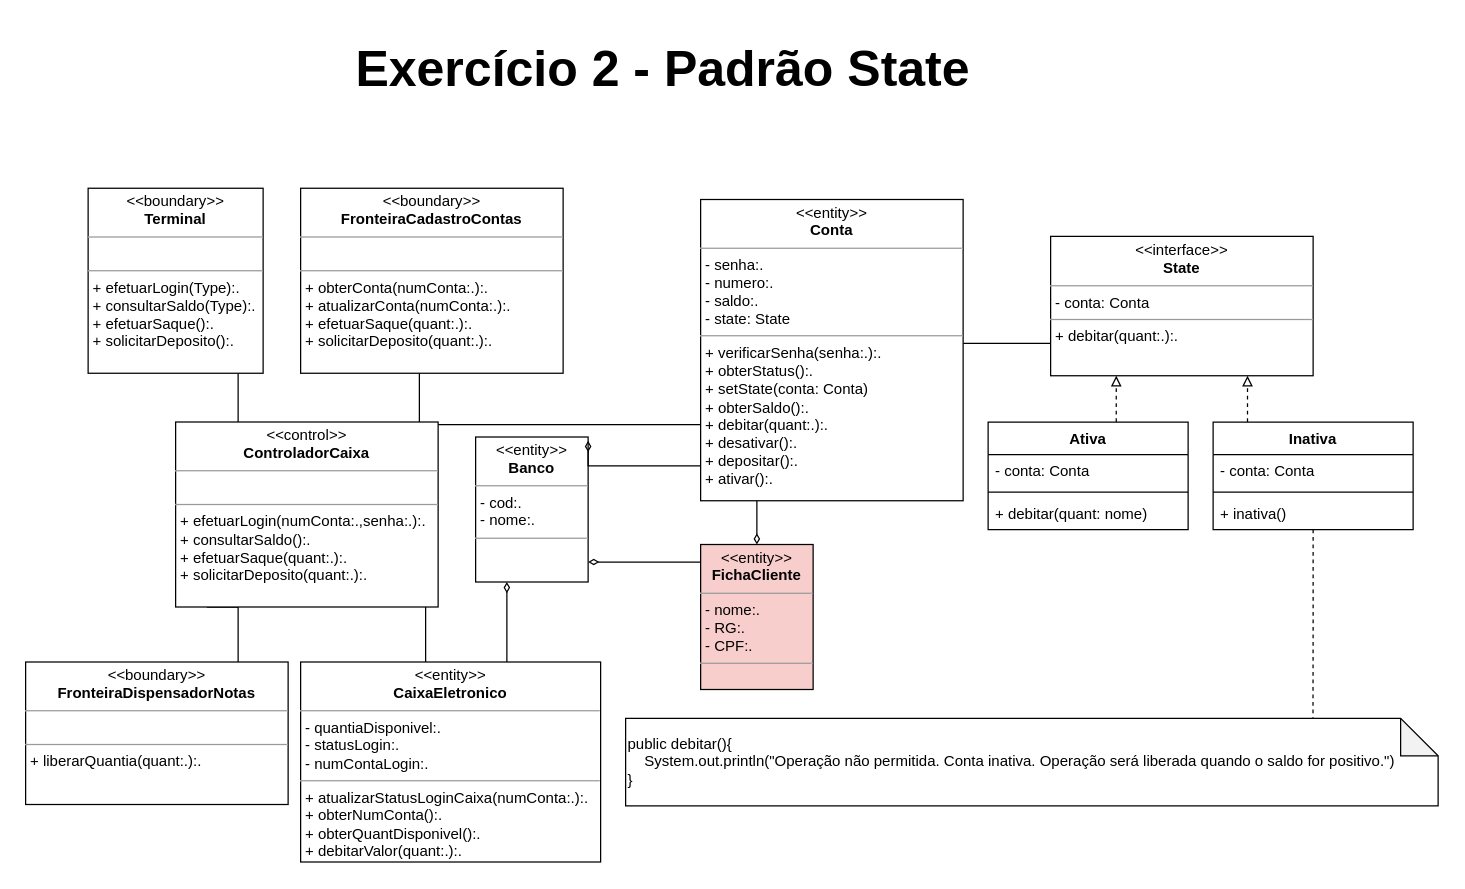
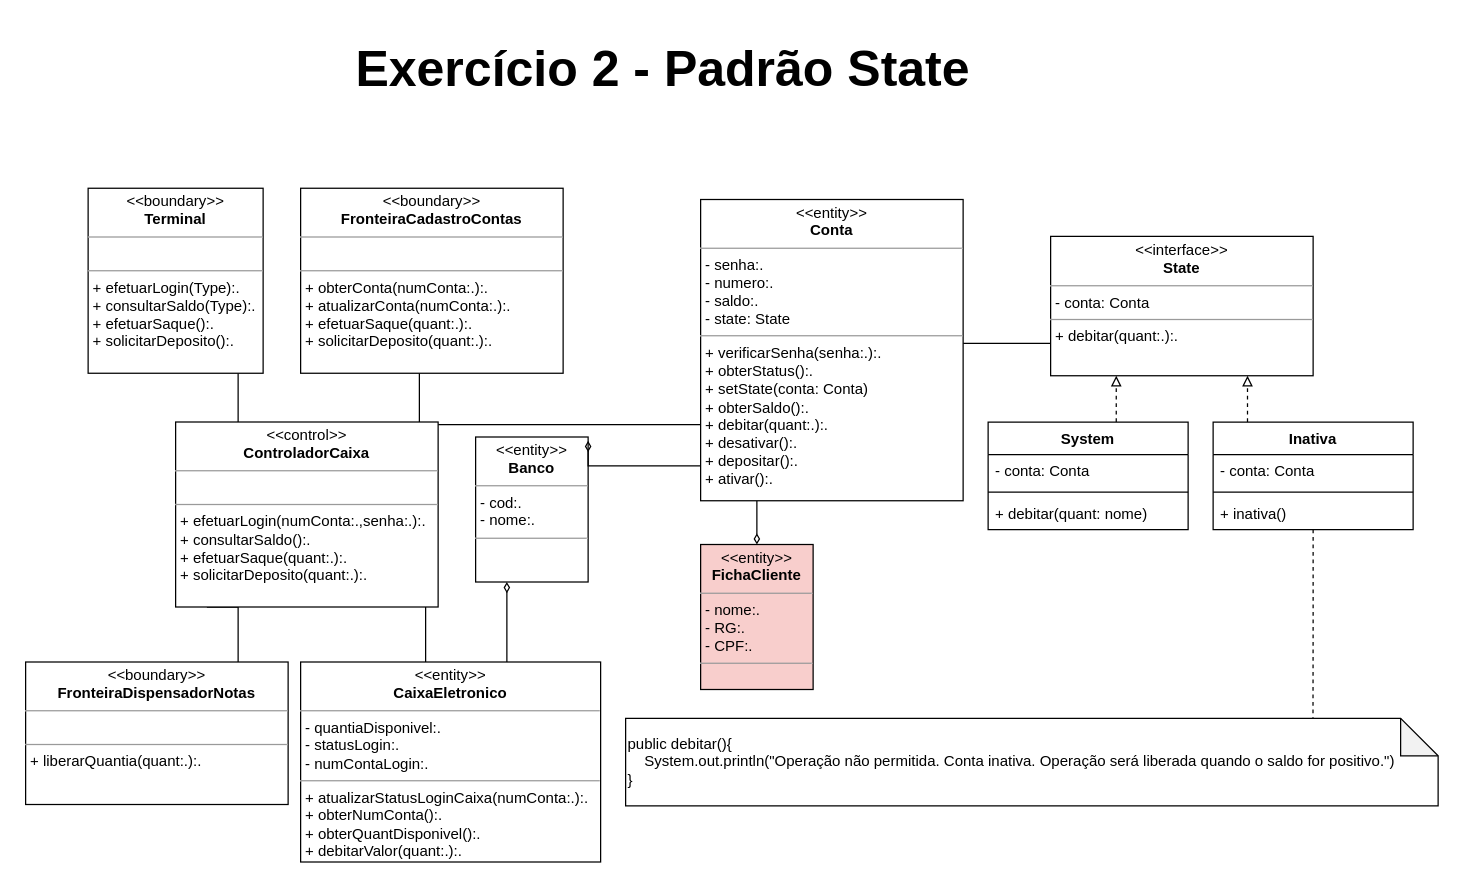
  <mxCell id="0" />
  <mxCell id="1" parent="0" />
  <mxCell id="2" value="" style="edgeStyle=orthogonalEdgeStyle;rounded=0;orthogonalLoop=1;jettySize=auto;html=1;endArrow=none;endFill=0;" parent="1" source="3" target="8" edge="1"><mxGeometry relative="1" as="geometry"><Array as="points"><mxPoint x="190" y="317" /><mxPoint x="190" y="317" /></Array></mxGeometry></mxCell>
  <mxCell id="3" value="&lt;p style=&quot;margin:0px;margin-top:4px;text-align:center;&quot;&gt;&lt;i&gt;&amp;lt;&amp;lt;&lt;/i&gt;boundary&lt;i&gt;&amp;gt;&amp;gt;&lt;/i&gt;&lt;br&gt;&lt;b&gt;Terminal&lt;/b&gt;&lt;/p&gt;&lt;hr size=&quot;1&quot;&gt;&lt;p style=&quot;margin:0px;margin-left:4px;&quot;&gt;&lt;br&gt;&lt;/p&gt;&lt;hr size=&quot;1&quot;&gt;&lt;p style=&quot;margin:0px;margin-left:4px;&quot;&gt;+ efetuarLogin(Type):.&lt;br&gt;+ consultarSaldo(Type):.&lt;/p&gt;&lt;p style=&quot;margin:0px;margin-left:4px;&quot;&gt;+ efetuarSaque():.&lt;/p&gt;&lt;p style=&quot;margin:0px;margin-left:4px;&quot;&gt;+ solicitarDeposito():.&lt;/p&gt;" style="verticalAlign=top;align=left;overflow=fill;fontSize=12;fontFamily=Helvetica;html=1;" parent="1" vertex="1"><mxGeometry x="70" y="150" width="140" height="148" as="geometry" /></mxCell>
  <mxCell id="4" value="" style="edgeStyle=orthogonalEdgeStyle;rounded=0;orthogonalLoop=1;jettySize=auto;html=1;endArrow=none;endFill=0;" parent="1" source="8" target="9" edge="1"><mxGeometry relative="1" as="geometry"><Array as="points"><mxPoint x="335" y="307" /><mxPoint x="335" y="307" /></Array></mxGeometry></mxCell>
  <mxCell id="5" value="" style="edgeStyle=orthogonalEdgeStyle;rounded=0;orthogonalLoop=1;jettySize=auto;html=1;endArrow=none;endFill=0;" parent="1" target="10" edge="1"><mxGeometry relative="1" as="geometry"><mxPoint x="165" y="485" as="sourcePoint" /><Array as="points"><mxPoint x="190" y="485" /></Array></mxGeometry></mxCell>
  <mxCell id="6" value="" style="edgeStyle=orthogonalEdgeStyle;rounded=0;orthogonalLoop=1;jettySize=auto;html=1;endArrow=none;endFill=0;" parent="1" source="8" target="12" edge="1"><mxGeometry relative="1" as="geometry"><Array as="points"><mxPoint x="340" y="519" /><mxPoint x="340" y="519" /></Array></mxGeometry></mxCell>
  <mxCell id="7" value="" style="edgeStyle=orthogonalEdgeStyle;rounded=0;orthogonalLoop=1;jettySize=auto;html=1;endArrow=none;endFill=0;" parent="1" source="8" target="17" edge="1"><mxGeometry relative="1" as="geometry"><Array as="points"><mxPoint x="510" y="339" /><mxPoint x="510" y="339" /></Array></mxGeometry></mxCell>
  <mxCell id="8" value="&lt;p style=&quot;margin:0px;margin-top:4px;text-align:center;&quot;&gt;&lt;i&gt;&amp;lt;&amp;lt;&lt;/i&gt;control&lt;i&gt;&amp;gt;&amp;gt;&lt;/i&gt;&lt;br&gt;&lt;b&gt;ControladorCaixa&lt;/b&gt;&lt;/p&gt;&lt;hr size=&quot;1&quot;&gt;&lt;p style=&quot;margin:0px;margin-left:4px;&quot;&gt;&lt;br&gt;&lt;/p&gt;&lt;hr size=&quot;1&quot;&gt;&lt;p style=&quot;margin:0px;margin-left:4px;&quot;&gt;+ efetuarLogin(numConta:.,senha:.):.&lt;br&gt;+ consultarSaldo():.&lt;/p&gt;&lt;p style=&quot;margin:0px;margin-left:4px;&quot;&gt;+ efetuarSaque(quant:.):.&lt;/p&gt;&lt;p style=&quot;margin:0px;margin-left:4px;&quot;&gt;+ solicitarDeposito(quant:.):.&lt;/p&gt;" style="verticalAlign=top;align=left;overflow=fill;fontSize=12;fontFamily=Helvetica;html=1;" parent="1" vertex="1"><mxGeometry x="140" y="337" width="210" height="148" as="geometry" /></mxCell>
  <mxCell id="9" value="&lt;p style=&quot;margin:0px;margin-top:4px;text-align:center;&quot;&gt;&lt;i&gt;&amp;lt;&amp;lt;&lt;/i&gt;boundary&lt;i&gt;&amp;gt;&amp;gt;&lt;/i&gt;&lt;br&gt;&lt;b&gt;FronteiraCadastroContas&lt;/b&gt;&lt;/p&gt;&lt;hr size=&quot;1&quot;&gt;&lt;p style=&quot;margin:0px;margin-left:4px;&quot;&gt;&lt;br&gt;&lt;/p&gt;&lt;hr size=&quot;1&quot;&gt;&lt;p style=&quot;margin:0px;margin-left:4px;&quot;&gt;+ obterConta(numConta:.):.&lt;br&gt;+ atualizarConta(numConta:.):.&lt;/p&gt;&lt;p style=&quot;margin:0px;margin-left:4px;&quot;&gt;+ efetuarSaque(quant:.):.&lt;/p&gt;&lt;p style=&quot;margin:0px;margin-left:4px;&quot;&gt;+ solicitarDeposito(quant:.):.&lt;/p&gt;" style="verticalAlign=top;align=left;overflow=fill;fontSize=12;fontFamily=Helvetica;html=1;" parent="1" vertex="1"><mxGeometry x="240" y="150" width="210" height="148" as="geometry" /></mxCell>
  <mxCell id="10" value="&lt;p style=&quot;margin:0px;margin-top:4px;text-align:center;&quot;&gt;&lt;i&gt;&amp;lt;&amp;lt;&lt;/i&gt;boundary&lt;i&gt;&amp;gt;&amp;gt;&lt;/i&gt;&lt;br&gt;&lt;b&gt;FronteiraDispensadorNotas&lt;/b&gt;&lt;/p&gt;&lt;hr size=&quot;1&quot;&gt;&lt;p style=&quot;margin:0px;margin-left:4px;&quot;&gt;&lt;br&gt;&lt;/p&gt;&lt;hr size=&quot;1&quot;&gt;&lt;p style=&quot;margin:0px;margin-left:4px;&quot;&gt;+ liberarQuantia(quant:.):.&lt;br&gt;&lt;/p&gt;" style="verticalAlign=top;align=left;overflow=fill;fontSize=12;fontFamily=Helvetica;html=1;" parent="1" vertex="1"><mxGeometry x="20" y="529" width="210" height="114" as="geometry" /></mxCell>
  <mxCell id="11" value="" style="edgeStyle=orthogonalEdgeStyle;rounded=0;orthogonalLoop=1;jettySize=auto;html=1;endArrow=diamondThin;endFill=0;" parent="1" source="12" target="13" edge="1"><mxGeometry relative="1" as="geometry"><Array as="points"><mxPoint x="405" y="519" /><mxPoint x="405" y="519" /></Array></mxGeometry></mxCell>
  <mxCell id="12" value="&lt;p style=&quot;margin:0px;margin-top:4px;text-align:center;&quot;&gt;&lt;i&gt;&amp;lt;&amp;lt;&lt;/i&gt;entity&lt;i&gt;&amp;gt;&amp;gt;&lt;/i&gt;&lt;br&gt;&lt;b&gt;CaixaEletronico&lt;/b&gt;&lt;/p&gt;&lt;hr size=&quot;1&quot;&gt;&lt;p style=&quot;margin:0px;margin-left:4px;&quot;&gt;- quantiaDisponivel:.&lt;/p&gt;&lt;p style=&quot;margin:0px;margin-left:4px;&quot;&gt;- statusLogin:.&lt;/p&gt;&lt;p style=&quot;margin:0px;margin-left:4px;&quot;&gt;- numContaLogin:.&lt;/p&gt;&lt;hr size=&quot;1&quot;&gt;&lt;p style=&quot;margin:0px;margin-left:4px;&quot;&gt;+ atualizarStatusLoginCaixa(numConta:.):.&lt;br&gt;+ obterNumConta():.&lt;/p&gt;&lt;p style=&quot;margin:0px;margin-left:4px;&quot;&gt;+ obterQuantDisponivel():.&lt;/p&gt;&lt;p style=&quot;margin:0px;margin-left:4px;&quot;&gt;+ debitarValor(quant:.):.&lt;/p&gt;" style="verticalAlign=top;align=left;overflow=fill;fontSize=12;fontFamily=Helvetica;html=1;" parent="1" vertex="1"><mxGeometry x="240" y="529" width="240" height="160" as="geometry" /></mxCell>
  <mxCell id="13" value="&lt;p style=&quot;margin:0px;margin-top:4px;text-align:center;&quot;&gt;&lt;i&gt;&amp;lt;&amp;lt;&lt;/i&gt;entity&lt;i&gt;&amp;gt;&amp;gt;&lt;/i&gt;&lt;br&gt;&lt;b&gt;Banco&lt;/b&gt;&lt;/p&gt;&lt;hr size=&quot;1&quot;&gt;&lt;p style=&quot;margin:0px;margin-left:4px;&quot;&gt;- cod:.&lt;/p&gt;&lt;p style=&quot;margin:0px;margin-left:4px;&quot;&gt;- nome:.&lt;br&gt;&lt;/p&gt;&lt;hr size=&quot;1&quot;&gt;&lt;p style=&quot;margin:0px;margin-left:4px;&quot;&gt;&lt;br&gt;&lt;/p&gt;" style="verticalAlign=top;align=left;overflow=fill;fontSize=12;fontFamily=Helvetica;html=1;" parent="1" vertex="1"><mxGeometry x="380" y="349" width="90" height="116" as="geometry" /></mxCell>
  <mxCell id="14" style="edgeStyle=orthogonalEdgeStyle;rounded=0;orthogonalLoop=1;jettySize=auto;html=1;endArrow=diamondThin;endFill=0;entryX=1;entryY=0.026;entryDx=0;entryDy=0;entryPerimeter=0;startArrow=none;startFill=0;jumpSize=6;" parent="1" source="17" target="13" edge="1"><mxGeometry relative="1" as="geometry"><mxPoint x="470" y="379" as="targetPoint" /><Array as="points"><mxPoint x="540" y="372" /><mxPoint x="540" y="372" /></Array></mxGeometry></mxCell>
  <mxCell id="15" value="" style="edgeStyle=orthogonalEdgeStyle;rounded=0;jumpSize=6;orthogonalLoop=1;jettySize=auto;html=1;startArrow=none;startFill=0;endArrow=diamondThin;endFill=0;startSize=0;sourcePerimeterSpacing=0;strokeWidth=1;" parent="1" source="17" target="19" edge="1"><mxGeometry relative="1" as="geometry"><Array as="points"><mxPoint x="605" y="409" /><mxPoint x="605" y="409" /></Array></mxGeometry></mxCell>
  <mxCell id="16" value="" style="edgeStyle=orthogonalEdgeStyle;rounded=0;orthogonalLoop=1;jettySize=auto;html=1;endArrow=none;endFill=0;" edge="1" parent="1" source="17" target="21"><mxGeometry relative="1" as="geometry"><Array as="points"><mxPoint x="830" y="274" /><mxPoint x="830" y="274" /></Array></mxGeometry></mxCell>
  <mxCell id="17" value="&lt;p style=&quot;margin:0px;margin-top:4px;text-align:center;&quot;&gt;&lt;i&gt;&amp;lt;&amp;lt;&lt;/i&gt;entity&lt;i&gt;&amp;gt;&amp;gt;&lt;/i&gt;&lt;br&gt;&lt;b&gt;Conta&lt;/b&gt;&lt;/p&gt;&lt;hr size=&quot;1&quot;&gt;&lt;p style=&quot;margin:0px;margin-left:4px;&quot;&gt;- senha:.&lt;/p&gt;&lt;p style=&quot;margin:0px;margin-left:4px;&quot;&gt;- numero:.&lt;/p&gt;&lt;p style=&quot;margin:0px;margin-left:4px;&quot;&gt;- saldo:.&lt;/p&gt;&lt;p style=&quot;margin:0px;margin-left:4px;&quot;&gt;- state: State&lt;/p&gt;&lt;hr size=&quot;1&quot;&gt;&lt;p style=&quot;margin:0px;margin-left:4px;&quot;&gt;+ verificarSenha(senha:.):.&lt;br&gt;+ obterStatus():.&lt;/p&gt;&lt;p style=&quot;margin:0px;margin-left:4px;&quot;&gt;+ setState(conta: Conta)&lt;/p&gt;&lt;p style=&quot;margin:0px;margin-left:4px;&quot;&gt;+ obterSaldo():.&lt;/p&gt;&lt;p style=&quot;margin:0px;margin-left:4px;&quot;&gt;+ debitar(quant:.):.&lt;/p&gt;&lt;p style=&quot;margin:0px;margin-left:4px;&quot;&gt;+ desativar():.&lt;/p&gt;&lt;p style=&quot;margin:0px;margin-left:4px;&quot;&gt;+ depositar():.&lt;/p&gt;&lt;p style=&quot;margin:0px;margin-left:4px;&quot;&gt;+ ativar():.&lt;/p&gt;" style="verticalAlign=top;align=left;overflow=fill;fontSize=12;fontFamily=Helvetica;html=1;" parent="1" vertex="1"><mxGeometry x="560" y="159" width="210" height="241" as="geometry" /></mxCell>
- <mxCell id="18" value="" style="edgeStyle=orthogonalEdgeStyle;rounded=0;jumpSize=6;orthogonalLoop=1;jettySize=auto;html=1;startArrow=none;startFill=0;endArrow=diamondThin;endFill=0;startSize=0;sourcePerimeterSpacing=0;strokeWidth=1;" parent="1" source="19" target="13" edge="1"><mxGeometry relative="1" as="geometry"><Array as="points"><mxPoint x="490" y="449" /><mxPoint x="490" y="449" /></Array></mxGeometry></mxCell>
  <mxCell id="19" value="&lt;p style=&quot;margin:0px;margin-top:4px;text-align:center;&quot;&gt;&lt;i&gt;&amp;lt;&amp;lt;&lt;/i&gt;entity&lt;i&gt;&amp;gt;&amp;gt;&lt;/i&gt;&lt;br&gt;&lt;b&gt;FichaCliente&lt;/b&gt;&lt;/p&gt;&lt;hr size=&quot;1&quot;&gt;&lt;p style=&quot;margin:0px;margin-left:4px;&quot;&gt;- nome:.&lt;/p&gt;&lt;p style=&quot;margin:0px;margin-left:4px;&quot;&gt;- RG:.&lt;br&gt;&lt;/p&gt;&lt;p style=&quot;margin:0px;margin-left:4px;&quot;&gt;- CPF:.&lt;/p&gt;&lt;hr size=&quot;1&quot;&gt;&lt;p style=&quot;margin:0px;margin-left:4px;&quot;&gt;&lt;br&gt;&lt;/p&gt;" style="verticalAlign=top;align=left;overflow=fill;fontSize=12;fontFamily=Helvetica;html=1;fillColor=#f8cecc;" parent="1" vertex="1"><mxGeometry x="560" y="435" width="90" height="116" as="geometry" /></mxCell>
  <mxCell id="20" value="Exercício 2 - Padrão State" style="text;align=center;fontStyle=1;verticalAlign=middle;spacingLeft=3;spacingRight=3;strokeColor=none;rotatable=0;points=[[0,0.5],[1,0.5]];portConstraint=eastwest;fontSize=40;labelBorderColor=none;fillColor=none;strokeWidth=0;" parent="1" vertex="1"><mxGeometry x="270" y="20" width="520" height="60" as="geometry" /></mxCell>
  <mxCell id="21" value="&lt;p style=&quot;margin:0px;margin-top:4px;text-align:center;&quot;&gt;&lt;i&gt;&amp;lt;&amp;lt;&lt;/i&gt;interface&lt;i&gt;&amp;gt;&amp;gt;&lt;/i&gt;&lt;br&gt;&lt;b&gt;State&lt;/b&gt;&lt;/p&gt;&lt;hr size=&quot;1&quot;&gt;&lt;p style=&quot;margin:0px;margin-left:4px;&quot;&gt;- conta: Conta&lt;/p&gt;&lt;hr size=&quot;1&quot;&gt;&lt;p style=&quot;margin:0px;margin-left:4px;&quot;&gt;&lt;span style=&quot;background-color: initial;&quot;&gt;+ debitar(quant:.):.&lt;/span&gt;&lt;/p&gt;" style="verticalAlign=top;align=left;overflow=fill;fontSize=12;fontFamily=Helvetica;html=1;" vertex="1" parent="1"><mxGeometry x="840" y="188.5" width="210" height="111.5" as="geometry" /></mxCell>
  <mxCell id="22" style="edgeStyle=orthogonalEdgeStyle;rounded=0;orthogonalLoop=1;jettySize=auto;html=1;entryX=0.25;entryY=1;entryDx=0;entryDy=0;endArrow=block;endFill=0;dashed=1;" edge="1" parent="1" source="23" target="21"><mxGeometry relative="1" as="geometry"><Array as="points"><mxPoint x="893" y="400" /><mxPoint x="893" y="400" /></Array></mxGeometry></mxCell>
- <mxCell id="23" value="Ativa" style="swimlane;fontStyle=1;align=center;verticalAlign=top;childLayout=stackLayout;horizontal=1;startSize=26;horizontalStack=0;resizeParent=1;resizeParentMax=0;resizeLast=0;collapsible=1;marginBottom=0;" vertex="1" parent="1"><mxGeometry x="790" y="337" width="160" height="86" as="geometry" /></mxCell>
+ <mxCell id="23" value="System" style="swimlane;fontStyle=1;align=center;verticalAlign=top;childLayout=stackLayout;horizontal=1;startSize=26;horizontalStack=0;resizeParent=1;resizeParentMax=0;resizeLast=0;collapsible=1;marginBottom=0;" vertex="1" parent="1"><mxGeometry x="790" y="337" width="160" height="86" as="geometry" /></mxCell>
  <mxCell id="24" value="- conta: Conta" style="text;strokeColor=none;fillColor=none;align=left;verticalAlign=top;spacingLeft=4;spacingRight=4;overflow=hidden;rotatable=0;points=[[0,0.5],[1,0.5]];portConstraint=eastwest;" vertex="1" parent="23"><mxGeometry y="26" width="160" height="26" as="geometry" /></mxCell>
  <mxCell id="25" value="" style="line;strokeWidth=1;fillColor=none;align=left;verticalAlign=middle;spacingTop=-1;spacingLeft=3;spacingRight=3;rotatable=0;labelPosition=right;points=[];portConstraint=eastwest;" vertex="1" parent="23"><mxGeometry y="52" width="160" height="8" as="geometry" /></mxCell>
  <mxCell id="26" value="+ debitar(quant: nome)" style="text;strokeColor=none;fillColor=none;align=left;verticalAlign=top;spacingLeft=4;spacingRight=4;overflow=hidden;rotatable=0;points=[[0,0.5],[1,0.5]];portConstraint=eastwest;" vertex="1" parent="23"><mxGeometry y="60" width="160" height="26" as="geometry" /></mxCell>
  <mxCell id="27" style="edgeStyle=orthogonalEdgeStyle;rounded=0;orthogonalLoop=1;jettySize=auto;html=1;entryX=0.75;entryY=1;entryDx=0;entryDy=0;endArrow=block;endFill=0;dashed=1;" edge="1" parent="1" source="29" target="21"><mxGeometry relative="1" as="geometry"><Array as="points"><mxPoint x="998" y="390" /><mxPoint x="998" y="390" /></Array></mxGeometry></mxCell>
  <mxCell id="28" value="" style="edgeStyle=orthogonalEdgeStyle;rounded=0;orthogonalLoop=1;jettySize=auto;html=1;dashed=1;endArrow=none;endFill=0;entryX=0.846;entryY=-0.005;entryDx=0;entryDy=0;entryPerimeter=0;" edge="1" parent="1" source="29" target="33"><mxGeometry relative="1" as="geometry"><mxPoint x="1040" y="570" as="targetPoint" /><Array as="points" /></mxGeometry></mxCell>
  <mxCell id="29" value="Inativa" style="swimlane;fontStyle=1;align=center;verticalAlign=top;childLayout=stackLayout;horizontal=1;startSize=26;horizontalStack=0;resizeParent=1;resizeParentMax=0;resizeLast=0;collapsible=1;marginBottom=0;" vertex="1" parent="1"><mxGeometry x="970" y="337" width="160" height="86" as="geometry" /></mxCell>
  <mxCell id="30" value="- conta: Conta" style="text;strokeColor=none;fillColor=none;align=left;verticalAlign=top;spacingLeft=4;spacingRight=4;overflow=hidden;rotatable=0;points=[[0,0.5],[1,0.5]];portConstraint=eastwest;" vertex="1" parent="29"><mxGeometry y="26" width="160" height="26" as="geometry" /></mxCell>
  <mxCell id="31" value="" style="line;strokeWidth=1;fillColor=none;align=left;verticalAlign=middle;spacingTop=-1;spacingLeft=3;spacingRight=3;rotatable=0;labelPosition=right;points=[];portConstraint=eastwest;" vertex="1" parent="29"><mxGeometry y="52" width="160" height="8" as="geometry" /></mxCell>
  <mxCell id="32" value="+ inativa()" style="text;strokeColor=none;fillColor=none;align=left;verticalAlign=top;spacingLeft=4;spacingRight=4;overflow=hidden;rotatable=0;points=[[0,0.5],[1,0.5]];portConstraint=eastwest;" vertex="1" parent="29"><mxGeometry y="60" width="160" height="26" as="geometry" /></mxCell>
  <mxCell id="33" value="public debitar(){&lt;br&gt;&amp;nbsp; &amp;nbsp; System.out.println(&quot;Operação não permitida. Conta inativa. Operação será liberada quando o saldo for positivo.&quot;)&lt;br&gt;}" style="shape=note;whiteSpace=wrap;html=1;backgroundOutline=1;darkOpacity=0.05;align=left;" vertex="1" parent="1"><mxGeometry x="500" y="574" width="650" height="70" as="geometry" /></mxCell>
